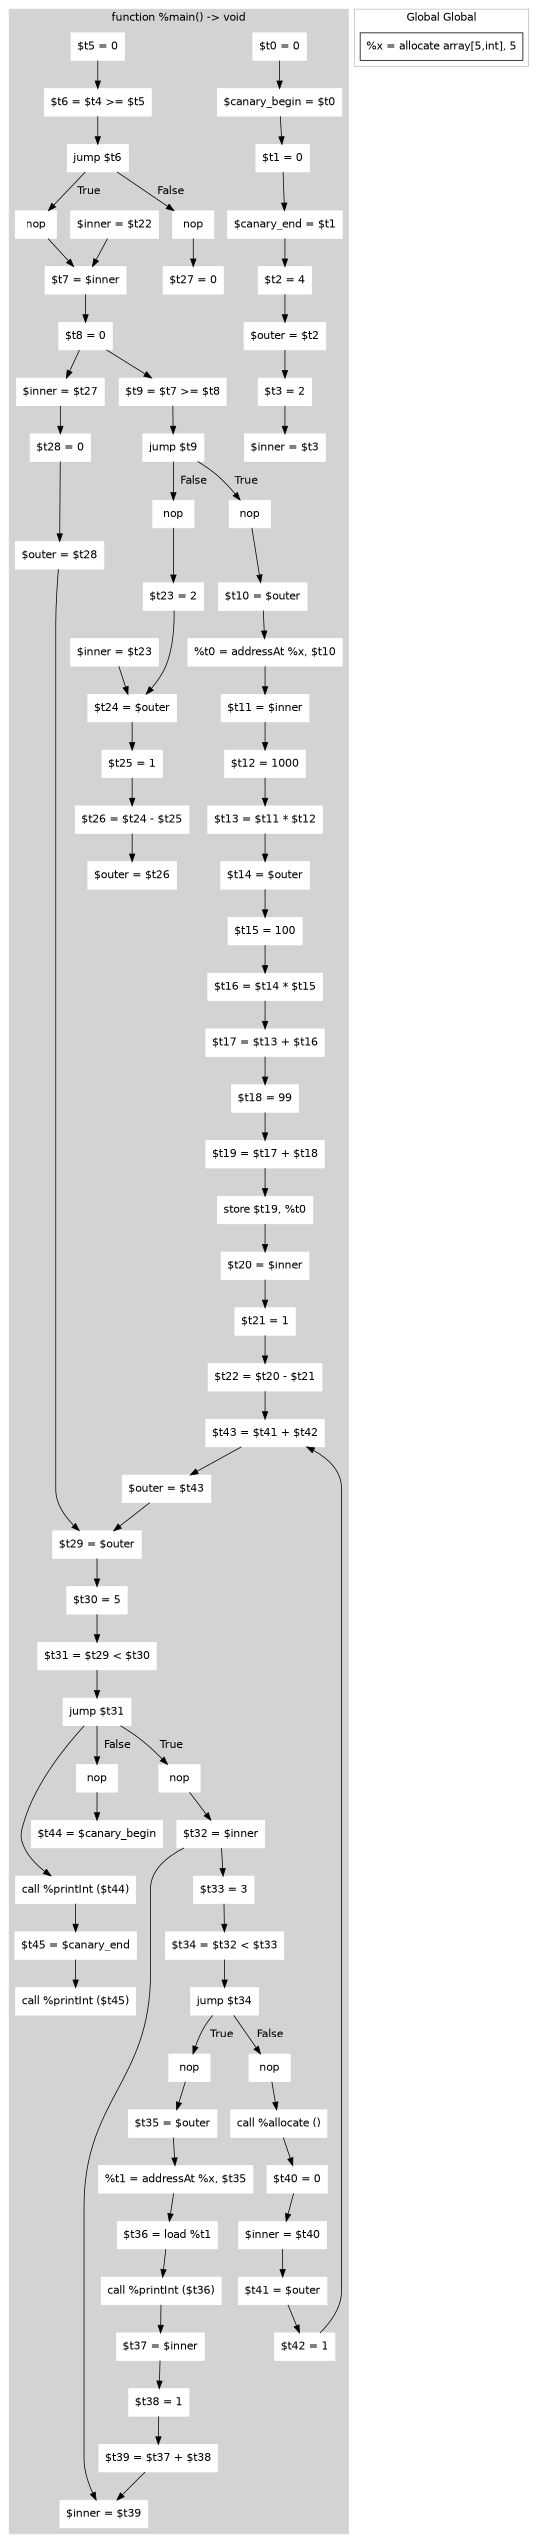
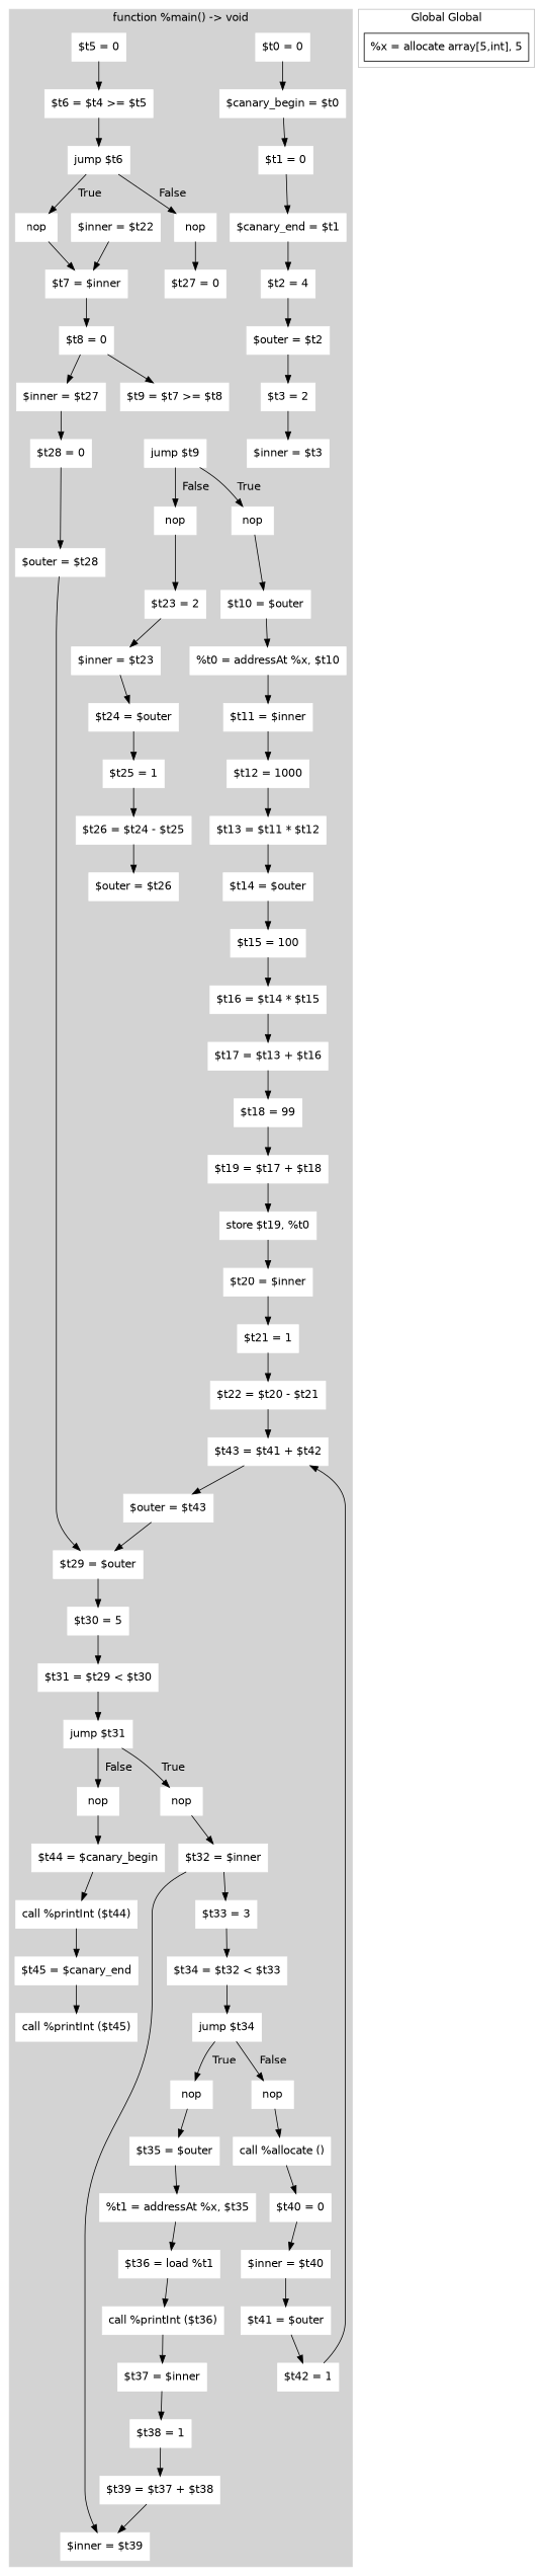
  digraph {
    fontname="DejaVu Sans"
    node [color=white fontname="DejaVu Sans" shape=rectangle style=filled]
    edge [fontname="DejaVu Sans"]
    n1 [label="$t0 = 0"]
    n2 [label="$canary_begin = $t0"]
    n3 [label="$t1 = 0"]
    n4 [label="$canary_end = $t1"]
    n5 [label="$t2 = 4"]
    n6 [label="$outer = $t2"]
    n7 [label="$t3 = 2"]
    n8 [label="$inner = $t3"]
    n9 [label="$t5 = 0"]
    n10 [label="$t6 = $t4 >= $t5"]
    n11 [label="jump $t6"]
    n12 [label=nop]
    n13 [label=nop]
    n14 [label="$t27 = 0"]
    n15 [label="$t7 = $inner"]
    n16 [label="$t8 = 0"]
    n17 [label="$t9 = $t7 >= $t8"]
    n18 [label="jump $t9"]
    n19 [label=nop]
    n20 [label=nop]
    n21 [label="$t23 = 2"]
    n22 [label="$t10 = $outer"]
    n23 [label="%t0 = addressAt %x, $t10"]
    n24 [label="$t11 = $inner"]
    n25 [label="$t12 = 1000"]
    n26 [label="$t13 = $t11 * $t12"]
    n27 [label="$t14 = $outer"]
    n28 [label="$t15 = 100"]
    n29 [label="$t16 = $t14 * $t15"]
    n30 [label="$t17 = $t13 + $t16"]
    n31 [label="$t18 = 99"]
    n32 [label="$t19 = $t17 + $t18"]
    n33 [label="store $t19, %t0"]
    n34 [label="$t20 = $inner"]
    n35 [label="$t21 = 1"]
    n36 [label="$t22 = $t20 - $t21"]
    n37 [label="$inner = $t22"]
    n38 [label="$inner = $t23"]
    n39 [label="$t24 = $outer"]
    n40 [label="$t25 = 1"]
    n41 [label="$t26 = $t24 - $t25"]
    n42 [label="$outer = $t26"]
    n43 [label="$inner = $t27"]
    n44 [label="$t28 = 0"]
    n45 [label="$outer = $t28"]
    n46 [label="$t29 = $outer"]
    n47 [label="$t30 = 5"]
    n48 [label="$t31 = $t29 < $t30"]
    n49 [label="jump $t31"]
    n50 [label=nop]
    n51 [label=nop]
    n52 [label="$t44 = $canary_begin"]
    n53 [label="$t32 = $inner"]
    n54 [label="$t33 = 3"]
    n55 [label="$t34 = $t32 < $t33"]
    n56 [label="jump $t34"]
    n57 [label=nop]
    n58 [label=nop]
    n59 [label="call %allocate ()"]
    n60 [label="$t35 = $outer"]
    n61 [label="%t1 = addressAt %x, $t35"]
    n62 [label="$t36 = load %t1"]
    n63 [label="call %printInt ($t36)"]
    n64 [label="$t37 = $inner"]
    n65 [label="$t38 = 1"]
    n66 [label="$t39 = $t37 + $t38"]
    n67 [label="$inner = $t39"]
    n68 [label="$t40 = 0"]
    n69 [label="$inner = $t40"]
    n70 [label="$t41 = $outer"]
    n71 [label="$t42 = 1"]
    n72 [label="$t43 = $t41 + $t42"]
    n73 [label="$outer = $t43"]
    n74 [label="call %printInt ($t44)"]
    n75 [label="$t45 = $canary_end"]
    n76 [label="call %printInt ($t45)"]
    n77 [label="%x = allocate array[5,int], 5" color="" style=""]
    subgraph cluster_1 {
      color=lightgrey
      label="function %main() -> void"
      style=filled
      n1
      n2
      n3
      n4
      n5
      n6
      n7
      n8
      n9
      n10
      n11
      n12
      n13
      n14
      n15
      n16
      n17
      n18
      n19
      n20
      n21
      n22
      n23
      n24
      n25
      n26
      n27
      n28
      n29
      n30
      n31
      n32
      n33
      n34
      n35
      n36
      n37
      n38
      n39
      n40
      n41
      n42
      n43
      n44
      n45
      n46
      n47
      n48
      n49
      n50
      n51
      n52
      n53
      n54
      n55
      n56
      n57
      n58
      n59
      n60
      n61
      n62
      n63
      n64
      n65
      n66
      n67
      n68
      n69
      n70
      n71
      n72
      n73
      n74
      n75
      n76
    }
    subgraph cluster_2 {
      color=grey
      label="Global Global"
      n77
    }
    n1 -> n2
    n2 -> n3
    n3 -> n4
    n4 -> n5
    n5 -> n6
    n6 -> n7
    n7 -> n8
    n9 -> n10
    n10 -> n11
    n11 -> n12 [label="  False  "]
    n11 -> n13 [label="  True  "]
    n12 -> n14
    n13 -> n15
    n15 -> n16
    n16 -> n17
    n16 -> n43
-   n17 -> n18
    n18 -> n19 [label="  False  "]
    n18 -> n20 [label="  True  "]
    n19 -> n21
    n20 -> n22
-   n21 -> n39
+   n21 -> n38
    n22 -> n23
    n23 -> n24
    n24 -> n25
    n25 -> n26
    n26 -> n27
    n27 -> n28
    n28 -> n29
    n29 -> n30
    n30 -> n31
    n31 -> n32
    n32 -> n33
    n33 -> n34
    n34 -> n35
    n35 -> n36
    n36 -> n72
    n37 -> n15
    n38 -> n39
    n39 -> n40
    n40 -> n41
    n41 -> n42
    n43 -> n44
    n44 -> n45
    n45 -> n46
    n46 -> n47
    n47 -> n48
    n48 -> n49
    n49 -> n50 [label="  False  "]
    n49 -> n51 [label="  True  "]
    n50 -> n52
    n51 -> n53
-   n49 -> n74
+   n52 -> n74
    n53 -> n54
    n53 -> n67
    n54 -> n55
    n55 -> n56
    n56 -> n57 [label="  False  "]
    n56 -> n58 [label="  True  "]
    n57 -> n59
    n58 -> n60
    n59 -> n68
    n60 -> n61
    n61 -> n62
    n62 -> n63
    n63 -> n64
    n64 -> n65
    n65 -> n66
    n66 -> n67
    n68 -> n69
    n69 -> n70
    n70 -> n71
    n71 -> n72
    n72 -> n73
    n73 -> n46
    n74 -> n75
    n75 -> n76
  }
